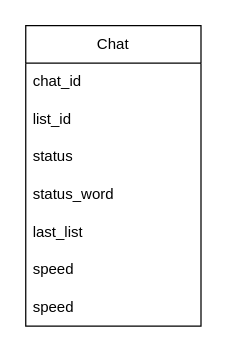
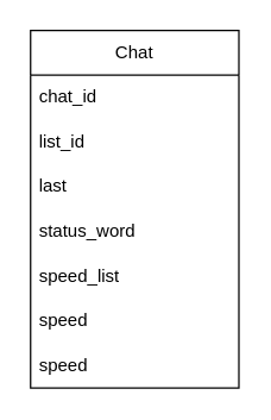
  <mxCell id="0" />
  <mxCell id="1" parent="0" />
  <mxCell id="2" value="Chat" style="swimlane;fontStyle=0;childLayout=stackLayout;horizontal=1;startSize=30;horizontalStack=0;resizeParent=1;resizeParentMax=0;resizeLast=0;collapsible=1;marginBottom=0;whiteSpace=wrap;html=1;" vertex="1" parent="1"><mxGeometry x="20" y="20" width="140" height="240" as="geometry" /></mxCell>
  <mxCell id="3" value="chat_id" style="text;strokeColor=none;fillColor=none;align=left;verticalAlign=middle;spacingLeft=4;spacingRight=4;overflow=hidden;points=[[0,0.5],[1,0.5]];portConstraint=eastwest;rotatable=0;whiteSpace=wrap;html=1;" vertex="1" parent="2"><mxGeometry y="30" width="140" height="30" as="geometry" /></mxCell>
  <mxCell id="4" value="list_id" style="text;strokeColor=none;fillColor=none;align=left;verticalAlign=middle;spacingLeft=4;spacingRight=4;overflow=hidden;points=[[0,0.5],[1,0.5]];portConstraint=eastwest;rotatable=0;whiteSpace=wrap;html=1;" vertex="1" parent="2"><mxGeometry y="60" width="140" height="30" as="geometry" /></mxCell>
- <mxCell id="5" value="status" style="text;strokeColor=none;fillColor=none;align=left;verticalAlign=middle;spacingLeft=4;spacingRight=4;overflow=hidden;points=[[0,0.5],[1,0.5]];portConstraint=eastwest;rotatable=0;whiteSpace=wrap;html=1;" vertex="1" parent="2"><mxGeometry y="90" width="140" height="30" as="geometry" /></mxCell>
+ <mxCell id="5" value="last" style="text;strokeColor=none;fillColor=none;align=left;verticalAlign=middle;spacingLeft=4;spacingRight=4;overflow=hidden;points=[[0,0.5],[1,0.5]];portConstraint=eastwest;rotatable=0;whiteSpace=wrap;html=1;" vertex="1" parent="2"><mxGeometry y="90" width="140" height="30" as="geometry" /></mxCell>
  <mxCell id="6" value="status_word" style="text;strokeColor=none;fillColor=none;align=left;verticalAlign=middle;spacingLeft=4;spacingRight=4;overflow=hidden;points=[[0,0.5],[1,0.5]];portConstraint=eastwest;rotatable=0;whiteSpace=wrap;html=1;" vertex="1" parent="2"><mxGeometry y="120" width="140" height="30" as="geometry" /></mxCell>
- <mxCell id="7" value="last_list" style="text;strokeColor=none;fillColor=none;align=left;verticalAlign=middle;spacingLeft=4;spacingRight=4;overflow=hidden;points=[[0,0.5],[1,0.5]];portConstraint=eastwest;rotatable=0;whiteSpace=wrap;html=1;" vertex="1" parent="2"><mxGeometry y="150" width="140" height="30" as="geometry" /></mxCell>
+ <mxCell id="7" value="speed_list" style="text;strokeColor=none;fillColor=none;align=left;verticalAlign=middle;spacingLeft=4;spacingRight=4;overflow=hidden;points=[[0,0.5],[1,0.5]];portConstraint=eastwest;rotatable=0;whiteSpace=wrap;html=1;" vertex="1" parent="2"><mxGeometry y="150" width="140" height="30" as="geometry" /></mxCell>
  <mxCell id="8" value="speed" style="text;strokeColor=none;fillColor=none;align=left;verticalAlign=middle;spacingLeft=4;spacingRight=4;overflow=hidden;points=[[0,0.5],[1,0.5]];portConstraint=eastwest;rotatable=0;whiteSpace=wrap;html=1;" vertex="1" parent="2"><mxGeometry y="180" width="140" height="30" as="geometry" /></mxCell>
  <mxCell id="9" value="speed" style="text;strokeColor=none;fillColor=none;align=left;verticalAlign=middle;spacingLeft=4;spacingRight=4;overflow=hidden;points=[[0,0.5],[1,0.5]];portConstraint=eastwest;rotatable=0;whiteSpace=wrap;html=1;" vertex="1" parent="2"><mxGeometry y="210" width="140" height="30" as="geometry" /></mxCell>
